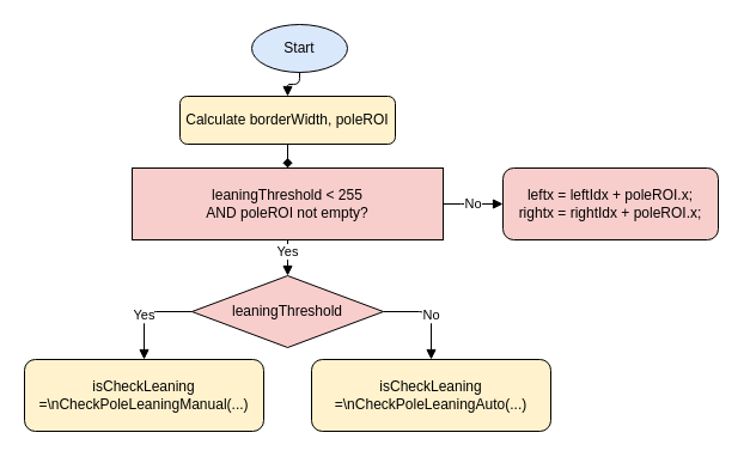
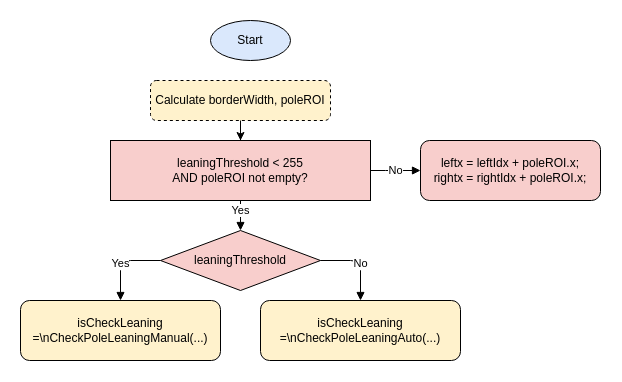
  <mxCell id="0" />
  <mxCell id="1" parent="0" />
  <mxCell id="2" value="Start" style="ellipse;whiteSpace=wrap;html=1;aspect=fixed;fillColor=#dae8fc;" vertex="1" parent="1"><mxGeometry x="210" y="20" width="80" height="40" as="geometry" /></mxCell>
- <mxCell id="3" value="" style="edgeStyle=orthogonalEdgeStyle;rounded=0;orthogonalLoop=1;jettySize=auto;html=1;endArrow=diamond;" edge="1" parent="1" source="4" target="6"><mxGeometry relative="1" as="geometry" /></mxCell>
- <mxCell id="4" value="Calculate borderWidth, poleROI" style="rounded=1;whiteSpace=wrap;html=1;fillColor=#fff2cc;" vertex="1" parent="1"><mxGeometry x="150" y="80" width="180" height="40" as="geometry" /></mxCell>
- <mxCell id="5" style="edgeStyle=orthogonalEdgeStyle;endArrow=block;html=1;" edge="1" parent="1" source="2" target="4"><mxGeometry relative="1" as="geometry" /></mxCell>
+ <mxCell id="3" value="" style="edgeStyle=orthogonalEdgeStyle;rounded=0;orthogonalLoop=1;jettySize=auto;html=1;" edge="1" parent="1" source="4" target="6"><mxGeometry relative="1" as="geometry" /></mxCell>
+ <mxCell id="4" value="Calculate borderWidth, poleROI" style="rounded=1;whiteSpace=wrap;html=1;fillColor=#fff2cc;dashed=1;" vertex="1" parent="1"><mxGeometry x="150" y="80" width="180" height="40" as="geometry" /></mxCell>
  <mxCell id="6" value="leaningThreshold &amp;lt; 255&lt;div&gt;AND poleROI not empty?&lt;/div&gt;" style="whiteSpace=wrap;html=1;fillColor=#f8cecc;rounded=0;" vertex="1" parent="1"><mxGeometry x="110" y="140" width="260" height="60" as="geometry" /></mxCell>
  <mxCell id="7" value="leftx = leftIdx + poleROI.x;&lt;div&gt;rightx = rightIdx + poleROI.x;&lt;/div&gt;" style="rounded=1;whiteSpace=wrap;html=1;fillColor=#f8cecc;" vertex="1" parent="1"><mxGeometry x="420" y="140" width="180" height="60" as="geometry" /></mxCell>
  <mxCell id="8" value="No" style="edgeStyle=elbowEdgeStyle;endArrow=block;html=1;" edge="1" parent="1" source="6" target="7"><mxGeometry relative="1" as="geometry" /></mxCell>
  <mxCell id="9" value="leaningThreshold" style="rhombus;whiteSpace=wrap;html=1;fillColor=#f8cecc;" vertex="1" parent="1"><mxGeometry x="160" y="230" width="160" height="60" as="geometry" /></mxCell>
  <mxCell id="10" value="Yes" style="edgeStyle=elbowEdgeStyle;endArrow=block;html=1;" edge="1" parent="1" source="6"><mxGeometry x="-0.335" relative="1" as="geometry"><mxPoint x="240" y="230" as="targetPoint" /><Array as="points" /><mxPoint as="offset" /></mxGeometry></mxCell>
  <mxCell id="11" value="isCheckLeaning =\nCheckPoleLeaningManual(...)" style="rounded=1;whiteSpace=wrap;html=1;fillColor=#fff2cc;" vertex="1" parent="1"><mxGeometry x="20" y="300" width="200" height="60" as="geometry" /></mxCell>
  <mxCell id="12" value="Yes" style="edgeStyle=elbowEdgeStyle;endArrow=block;html=1;entryX=0.5;entryY=0;entryDx=0;entryDy=0;" edge="1" parent="1" source="9" target="11"><mxGeometry x="0.077" relative="1" as="geometry"><Array as="points"><mxPoint x="120" y="260" /></Array><mxPoint as="offset" /></mxGeometry></mxCell>
  <mxCell id="13" value="isCheckLeaning =\nCheckPoleLeaningAuto(...)" style="rounded=1;whiteSpace=wrap;html=1;fillColor=#fff2cc;" vertex="1" parent="1"><mxGeometry x="260" y="300" width="200" height="60" as="geometry" /></mxCell>
  <mxCell id="14" value="No" style="edgeStyle=elbowEdgeStyle;endArrow=block;html=1;" edge="1" parent="1" source="9" target="13"><mxGeometry x="0.077" relative="1" as="geometry"><Array as="points"><mxPoint x="360" y="260" /><mxPoint x="360" y="210" /></Array><mxPoint as="offset" /></mxGeometry></mxCell>
